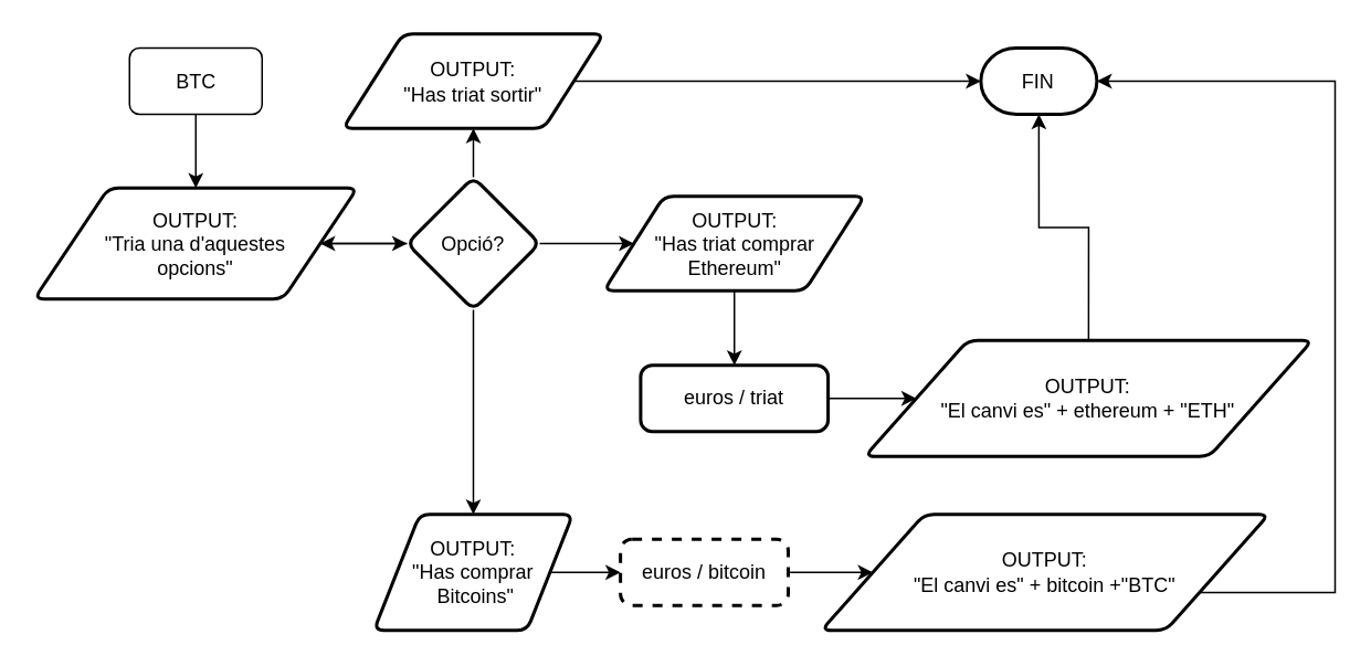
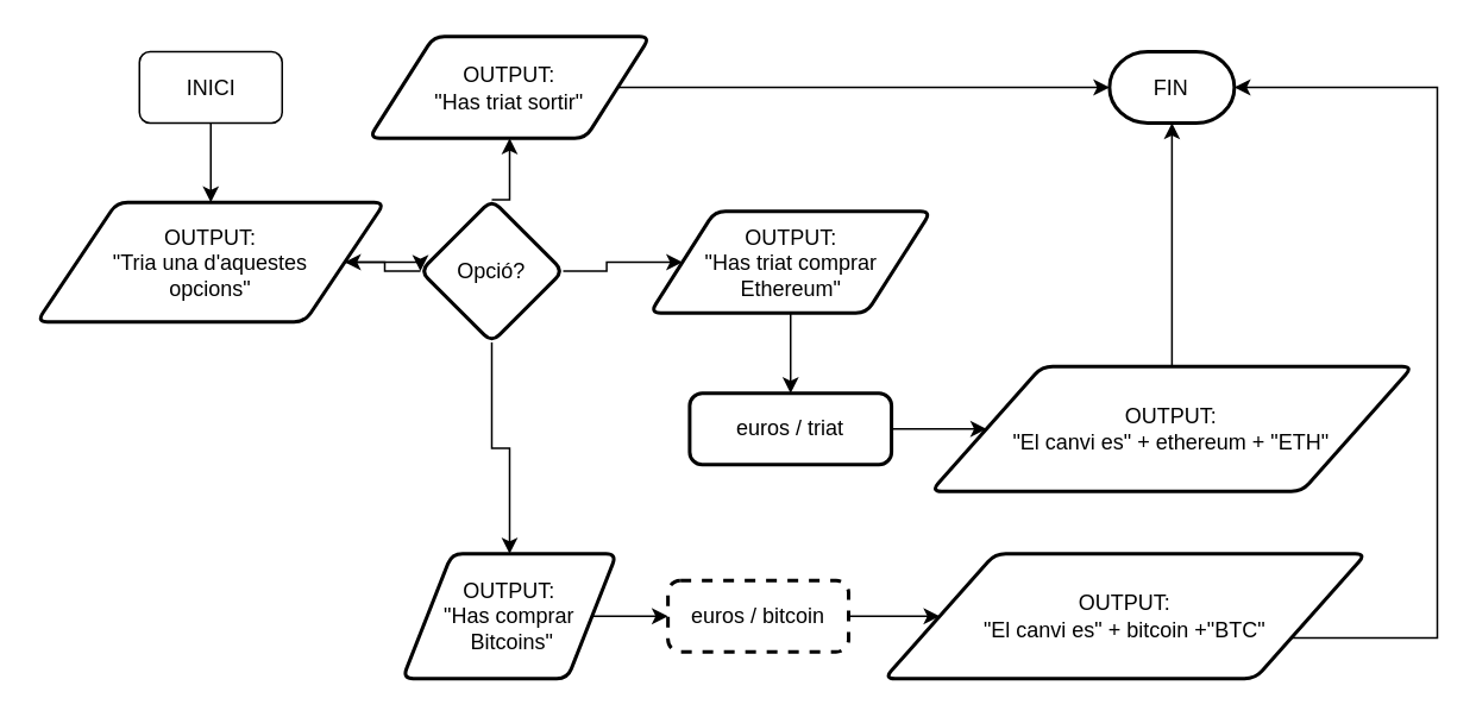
  <mxCell id="0" />
  <mxCell id="1" parent="0" />
  <mxCell id="2" value="" style="edgeStyle=orthogonalEdgeStyle;rounded=0;orthogonalLoop=1;jettySize=auto;html=1;entryX=0.5;entryY=0;entryDx=0;entryDy=0;" edge="1" parent="1" source="3" target="5"><mxGeometry relative="1" as="geometry"><mxPoint x="170" y="103" as="targetPoint" /></mxGeometry></mxCell>
- <mxCell id="3" value="BTC" style="rounded=1;whiteSpace=wrap;html=1;" vertex="1" parent="1"><mxGeometry x="77.5" y="28.5" width="80" height="40" as="geometry" /></mxCell>
+ <mxCell id="3" value="INICI" style="rounded=1;whiteSpace=wrap;html=1;" vertex="1" parent="1"><mxGeometry x="77.5" y="28.5" width="80" height="40" as="geometry" /></mxCell>
  <mxCell id="4" value="" style="edgeStyle=orthogonalEdgeStyle;rounded=0;orthogonalLoop=1;jettySize=auto;html=1;" edge="1" parent="1" source="5" target="11"><mxGeometry relative="1" as="geometry" /></mxCell>
  <mxCell id="5" value="OUTPUT:&lt;br&gt;&quot;Tria una d'aquestes &lt;br&gt;opcions&quot;" style="shape=parallelogram;html=1;strokeWidth=2;perimeter=parallelogramPerimeter;whiteSpace=wrap;rounded=1;arcSize=12;size=0.23;" vertex="1" parent="1"><mxGeometry x="20" y="113" width="195" height="67" as="geometry" /></mxCell>
- <mxCell id="6" value="FIN" style="strokeWidth=2;html=1;shape=mxgraph.flowchart.terminator;whiteSpace=wrap;" vertex="1" parent="1"><mxGeometry x="591.25" y="28.5" width="70" height="40" as="geometry" /></mxCell>
+ <mxCell id="6" value="FIN" style="strokeWidth=2;html=1;shape=mxgraph.flowchart.terminator;whiteSpace=wrap;" vertex="1" parent="1"><mxGeometry x="621.25" y="28.5" width="70" height="40" as="geometry" /></mxCell>
  <mxCell id="7" style="edgeStyle=orthogonalEdgeStyle;rounded=0;orthogonalLoop=1;jettySize=auto;html=1;exitX=0;exitY=0.5;exitDx=0;exitDy=0;entryX=1;entryY=0.5;entryDx=0;entryDy=0;" edge="1" parent="1" source="11" target="5"><mxGeometry relative="1" as="geometry" /></mxCell>
  <mxCell id="8" style="edgeStyle=orthogonalEdgeStyle;rounded=0;orthogonalLoop=1;jettySize=auto;html=1;exitX=0.5;exitY=0;exitDx=0;exitDy=0;entryX=0.5;entryY=1;entryDx=0;entryDy=0;" edge="1" parent="1" source="11" target="12"><mxGeometry relative="1" as="geometry" /></mxCell>
  <mxCell id="9" style="edgeStyle=orthogonalEdgeStyle;rounded=0;orthogonalLoop=1;jettySize=auto;html=1;exitX=0.5;exitY=1;exitDx=0;exitDy=0;entryX=0.5;entryY=0;entryDx=0;entryDy=0;" edge="1" parent="1" source="11" target="17"><mxGeometry relative="1" as="geometry" /></mxCell>
  <mxCell id="10" style="edgeStyle=orthogonalEdgeStyle;rounded=0;orthogonalLoop=1;jettySize=auto;html=1;exitX=1;exitY=0.5;exitDx=0;exitDy=0;entryX=0;entryY=0.5;entryDx=0;entryDy=0;" edge="1" parent="1" source="11" target="19"><mxGeometry relative="1" as="geometry" /></mxCell>
- <mxCell id="11" value="Opció?" style="rhombus;whiteSpace=wrap;html=1;strokeWidth=2;rounded=1;arcSize=12;" vertex="1" parent="1"><mxGeometry x="245" y="106.5" width="80" height="80" as="geometry" /></mxCell>
+ <mxCell id="11" value="Opció?" style="rhombus;whiteSpace=wrap;html=1;strokeWidth=2;rounded=1;arcSize=12;" vertex="1" parent="1"><mxGeometry x="235" y="111.5" width="80" height="80" as="geometry" /></mxCell>
  <mxCell id="12" value="OUTPUT:&lt;br&gt;&quot;Has triat sortir&quot;" style="shape=parallelogram;html=1;strokeWidth=2;perimeter=parallelogramPerimeter;whiteSpace=wrap;rounded=1;arcSize=12;size=0.23;" vertex="1" parent="1"><mxGeometry x="206.25" y="20" width="157.5" height="57" as="geometry" /></mxCell>
  <mxCell id="13" style="edgeStyle=orthogonalEdgeStyle;rounded=0;orthogonalLoop=1;jettySize=auto;html=1;exitX=1;exitY=0.5;exitDx=0;exitDy=0;entryX=0;entryY=0.5;entryDx=0;entryDy=0;entryPerimeter=0;" edge="1" parent="1" source="12" target="6"><mxGeometry relative="1" as="geometry" /></mxCell>
  <mxCell id="14" style="edgeStyle=orthogonalEdgeStyle;rounded=0;orthogonalLoop=1;jettySize=auto;html=1;exitX=1;exitY=0.5;exitDx=0;exitDy=0;entryX=0;entryY=0.5;entryDx=0;entryDy=0;" edge="1" parent="1" source="15" target="20"><mxGeometry relative="1" as="geometry" /></mxCell>
  <mxCell id="15" value="euros / bitcoin" style="rounded=1;whiteSpace=wrap;html=1;absoluteArcSize=1;arcSize=14;strokeWidth=2;dashed=1;" vertex="1" parent="1"><mxGeometry x="373.75" y="325" width="101.25" height="40" as="geometry" /></mxCell>
  <mxCell id="16" style="edgeStyle=orthogonalEdgeStyle;rounded=0;orthogonalLoop=1;jettySize=auto;html=1;exitX=1;exitY=0.5;exitDx=0;exitDy=0;entryX=0;entryY=0.5;entryDx=0;entryDy=0;" edge="1" parent="1" source="17" target="15"><mxGeometry relative="1" as="geometry" /></mxCell>
  <mxCell id="17" value="OUTPUT:&lt;br&gt;&quot;Has comprar&lt;br&gt;&amp;nbsp;Bitcoins&quot;" style="shape=parallelogram;html=1;strokeWidth=2;perimeter=parallelogramPerimeter;whiteSpace=wrap;rounded=1;arcSize=12;size=0.23;" vertex="1" parent="1"><mxGeometry x="225" y="310" width="120" height="70" as="geometry" /></mxCell>
  <mxCell id="18" style="edgeStyle=orthogonalEdgeStyle;rounded=0;orthogonalLoop=1;jettySize=auto;html=1;exitX=0.5;exitY=1;exitDx=0;exitDy=0;entryX=0.5;entryY=0;entryDx=0;entryDy=0;" edge="1" parent="1" source="19" target="22"><mxGeometry relative="1" as="geometry" /></mxCell>
  <mxCell id="19" value="OUTPUT:&lt;br&gt;&quot;Has triat comprar &lt;br&gt;Ethereum&quot;" style="shape=parallelogram;html=1;strokeWidth=2;perimeter=parallelogramPerimeter;whiteSpace=wrap;rounded=1;arcSize=12;size=0.23;" vertex="1" parent="1"><mxGeometry x="363.75" y="118" width="157.5" height="57" as="geometry" /></mxCell>
  <mxCell id="20" value="OUTPUT:&lt;br&gt;&quot;El canvi es&quot; + bitcoin +&quot;BTC&quot;" style="shape=parallelogram;html=1;strokeWidth=2;perimeter=parallelogramPerimeter;whiteSpace=wrap;rounded=1;arcSize=12;size=0.23;" vertex="1" parent="1"><mxGeometry x="495" y="310" width="270" height="70" as="geometry" /></mxCell>
  <mxCell id="21" style="edgeStyle=orthogonalEdgeStyle;rounded=0;orthogonalLoop=1;jettySize=auto;html=1;exitX=1;exitY=0.5;exitDx=0;exitDy=0;entryX=0;entryY=0.5;entryDx=0;entryDy=0;" edge="1" parent="1" source="22" target="23"><mxGeometry relative="1" as="geometry" /></mxCell>
  <mxCell id="22" value="euros / triat" style="rounded=1;whiteSpace=wrap;html=1;absoluteArcSize=1;arcSize=14;strokeWidth=2;" vertex="1" parent="1"><mxGeometry x="385.94" y="220" width="113.12" height="40" as="geometry" /></mxCell>
  <mxCell id="23" value="OUTPUT:&lt;br&gt;&quot;El canvi es&quot; + ethereum + &quot;ETH&quot;" style="shape=parallelogram;html=1;strokeWidth=2;perimeter=parallelogramPerimeter;whiteSpace=wrap;rounded=1;arcSize=12;size=0.23;" vertex="1" parent="1"><mxGeometry x="521.25" y="205" width="270" height="70" as="geometry" /></mxCell>
  <mxCell id="24" style="edgeStyle=orthogonalEdgeStyle;rounded=0;orthogonalLoop=1;jettySize=auto;html=1;exitX=0.5;exitY=0;exitDx=0;exitDy=0;entryX=0.5;entryY=1;entryDx=0;entryDy=0;entryPerimeter=0;" edge="1" parent="1" source="23" target="6"><mxGeometry relative="1" as="geometry" /></mxCell>
  <mxCell id="25" style="edgeStyle=orthogonalEdgeStyle;rounded=0;orthogonalLoop=1;jettySize=auto;html=1;exitX=1;exitY=0.75;exitDx=0;exitDy=0;entryX=1;entryY=0.5;entryDx=0;entryDy=0;entryPerimeter=0;" edge="1" parent="1" source="20" target="6"><mxGeometry relative="1" as="geometry"><Array as="points"><mxPoint x="805" y="357" /><mxPoint x="805" y="49" /></Array></mxGeometry></mxCell>
